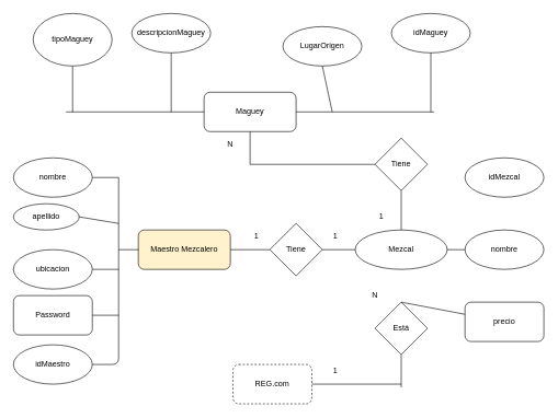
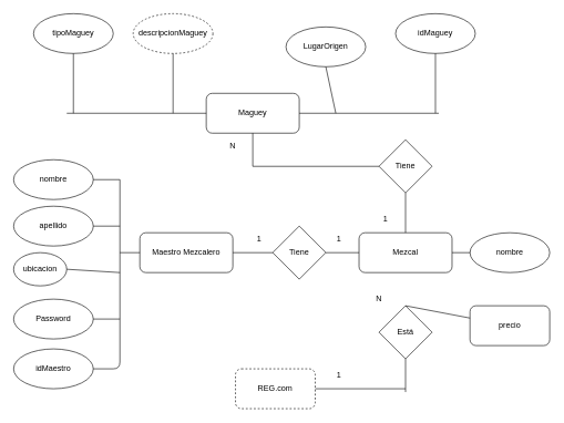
  <mxCell id="0" />
  <mxCell id="1" parent="0" />
  <mxCell id="2" value="&lt;div&gt;Maguey&lt;/div&gt;" style="rounded=1;whiteSpace=wrap;html=1;" parent="1" vertex="1"><mxGeometry x="310" y="140" width="140" height="60" as="geometry" /></mxCell>
- <mxCell id="3" value="&lt;div&gt;tipoMaguey&lt;/div&gt;" style="ellipse;whiteSpace=wrap;html=1;" parent="1" vertex="1"><mxGeometry x="50" y="20" width="120" height="80" as="geometry" /></mxCell>
- <mxCell id="4" value="&lt;div&gt;descripcionMaguey&lt;/div&gt;" style="ellipse;whiteSpace=wrap;html=1;" parent="1" vertex="1"><mxGeometry x="200" y="20" width="120" height="60" as="geometry" /></mxCell>
+ <mxCell id="3" value="&lt;div&gt;tipoMaguey&lt;/div&gt;" style="ellipse;whiteSpace=wrap;html=1;" parent="1" vertex="1"><mxGeometry x="50" y="20" width="120" height="60" as="geometry" /></mxCell>
+ <mxCell id="4" value="&lt;div&gt;descripcionMaguey&lt;/div&gt;" style="ellipse;whiteSpace=wrap;html=1;dashed=1;" parent="1" vertex="1"><mxGeometry x="200" y="20" width="120" height="60" as="geometry" /></mxCell>
  <mxCell id="5" value="LugarOrigen" style="ellipse;whiteSpace=wrap;html=1;" parent="1" vertex="1"><mxGeometry x="430" y="40" width="120" height="60" as="geometry" /></mxCell>
  <mxCell id="6" value="&lt;div&gt;idMaguey&lt;/div&gt;" style="ellipse;whiteSpace=wrap;html=1;" parent="1" vertex="1"><mxGeometry x="595" y="20" width="120" height="60" as="geometry" /></mxCell>
  <mxCell id="7" value="" style="endArrow=none;html=1;exitX=0.5;exitY=1;exitDx=0;exitDy=0;" parent="1" source="6" edge="1"><mxGeometry width="50" height="50" relative="1" as="geometry"><mxPoint x="390" y="240" as="sourcePoint" /><mxPoint x="655" y="170" as="targetPoint" /></mxGeometry></mxCell>
  <mxCell id="8" value="" style="endArrow=none;html=1;exitX=1;exitY=0.5;exitDx=0;exitDy=0;" parent="1" source="2" edge="1"><mxGeometry width="50" height="50" relative="1" as="geometry"><mxPoint x="590" y="169.5" as="sourcePoint" /><mxPoint x="660" y="170" as="targetPoint" /></mxGeometry></mxCell>
  <mxCell id="9" value="" style="endArrow=none;html=1;exitX=0.5;exitY=1;exitDx=0;exitDy=0;" parent="1" source="5" edge="1"><mxGeometry width="50" height="50" relative="1" as="geometry"><mxPoint x="390" y="240" as="sourcePoint" /><mxPoint x="505" y="170" as="targetPoint" /></mxGeometry></mxCell>
  <mxCell id="10" value="" style="endArrow=none;html=1;entryX=0.5;entryY=1;entryDx=0;entryDy=0;" parent="1" target="4" edge="1"><mxGeometry width="50" height="50" relative="1" as="geometry"><mxPoint x="260" y="170" as="sourcePoint" /><mxPoint x="440" y="190" as="targetPoint" /></mxGeometry></mxCell>
  <mxCell id="11" value="" style="endArrow=none;html=1;entryX=0;entryY=0.5;entryDx=0;entryDy=0;" parent="1" target="2" edge="1"><mxGeometry width="50" height="50" relative="1" as="geometry"><mxPoint x="100" y="170" as="sourcePoint" /><mxPoint x="440" y="190" as="targetPoint" /></mxGeometry></mxCell>
  <mxCell id="12" value="" style="endArrow=none;html=1;entryX=0.5;entryY=1;entryDx=0;entryDy=0;" parent="1" target="3" edge="1"><mxGeometry width="50" height="50" relative="1" as="geometry"><mxPoint x="110" y="170" as="sourcePoint" /><mxPoint x="440" y="190" as="targetPoint" /></mxGeometry></mxCell>
- <mxCell id="13" value="Maestro Mezcalero" style="rounded=1;whiteSpace=wrap;html=1;fillColor=#fff2cc;" parent="1" vertex="1"><mxGeometry x="210" y="350" width="140" height="60" as="geometry" /></mxCell>
+ <mxCell id="13" value="Maestro Mezcalero" style="rounded=1;whiteSpace=wrap;html=1;" parent="1" vertex="1"><mxGeometry x="210" y="350" width="140" height="60" as="geometry" /></mxCell>
  <mxCell id="14" value="nombre" style="ellipse;whiteSpace=wrap;html=1;" parent="1" vertex="1"><mxGeometry x="20" y="240" width="120" height="60" as="geometry" /></mxCell>
- <mxCell id="15" value="apellido" style="ellipse;whiteSpace=wrap;html=1;" parent="1" vertex="1"><mxGeometry x="20" y="310" width="100" height="40" as="geometry" /></mxCell>
- <mxCell id="16" value="ubicacion" style="ellipse;whiteSpace=wrap;html=1;" parent="1" vertex="1"><mxGeometry x="20" y="380" width="120" height="60" as="geometry" /></mxCell>
- <mxCell id="17" value="Password" style="whiteSpace=wrap;html=1;rounded=1;" parent="1" vertex="1"><mxGeometry x="20" y="450" width="120" height="60" as="geometry" /></mxCell>
+ <mxCell id="15" value="apellido" style="ellipse;whiteSpace=wrap;html=1;" parent="1" vertex="1"><mxGeometry x="20" y="310" width="120" height="60" as="geometry" /></mxCell>
+ <mxCell id="16" value="ubicacion" style="ellipse;whiteSpace=wrap;html=1;" parent="1" vertex="1"><mxGeometry x="20" y="380" width="80" height="50" as="geometry" /></mxCell>
+ <mxCell id="17" value="Password" style="ellipse;whiteSpace=wrap;html=1;" parent="1" vertex="1"><mxGeometry x="20" y="450" width="120" height="60" as="geometry" /></mxCell>
  <mxCell id="18" value="" style="endArrow=none;html=1;entryX=1;entryY=0.5;entryDx=0;entryDy=0;" parent="1" target="14" edge="1"><mxGeometry width="50" height="50" relative="1" as="geometry"><mxPoint x="180" y="270" as="sourcePoint" /><mxPoint x="400" y="290" as="targetPoint" /></mxGeometry></mxCell>
  <mxCell id="19" value="" style="endArrow=none;html=1;" parent="1" target="17" edge="1"><mxGeometry width="50" height="50" relative="1" as="geometry"><mxPoint x="180" y="480" as="sourcePoint" /><mxPoint x="400" y="290" as="targetPoint" /></mxGeometry></mxCell>
  <mxCell id="20" value="" style="endArrow=none;html=1;" parent="1" edge="1"><mxGeometry width="50" height="50" relative="1" as="geometry"><mxPoint x="180" y="480" as="sourcePoint" /><mxPoint x="180" y="270" as="targetPoint" /></mxGeometry></mxCell>
  <mxCell id="21" value="" style="endArrow=none;html=1;entryX=1;entryY=0.5;entryDx=0;entryDy=0;" parent="1" target="15" edge="1"><mxGeometry width="50" height="50" relative="1" as="geometry"><mxPoint x="180" y="340" as="sourcePoint" /><mxPoint x="400" y="290" as="targetPoint" /></mxGeometry></mxCell>
  <mxCell id="22" value="" style="endArrow=none;html=1;entryX=1;entryY=0.5;entryDx=0;entryDy=0;" parent="1" target="16" edge="1"><mxGeometry width="50" height="50" relative="1" as="geometry"><mxPoint x="180" y="410" as="sourcePoint" /><mxPoint x="400" y="290" as="targetPoint" /></mxGeometry></mxCell>
  <mxCell id="23" value="" style="endArrow=none;html=1;exitX=0;exitY=0.5;exitDx=0;exitDy=0;" parent="1" source="13" edge="1"><mxGeometry width="50" height="50" relative="1" as="geometry"><mxPoint x="350" y="340" as="sourcePoint" /><mxPoint x="180" y="380" as="targetPoint" /></mxGeometry></mxCell>
- <mxCell id="24" value="&lt;div&gt;Mezcal&lt;/div&gt;" style="ellipse;whiteSpace=wrap;html=1;" parent="1" vertex="1"><mxGeometry x="540" y="350" width="140" height="60" as="geometry" /></mxCell>
+ <mxCell id="24" value="&lt;div&gt;Mezcal&lt;/div&gt;" style="rounded=1;whiteSpace=wrap;html=1;" parent="1" vertex="1"><mxGeometry x="540" y="350" width="140" height="60" as="geometry" /></mxCell>
  <mxCell id="25" value="&lt;div&gt;Tiene&lt;/div&gt;" style="rhombus;whiteSpace=wrap;html=1;" parent="1" vertex="1"><mxGeometry x="570" y="210" width="80" height="80" as="geometry" /></mxCell>
  <mxCell id="26" value="" style="endArrow=none;html=1;entryX=0;entryY=0.5;entryDx=0;entryDy=0;" parent="1" target="25" edge="1"><mxGeometry width="50" height="50" relative="1" as="geometry"><mxPoint x="380" y="250" as="sourcePoint" /><mxPoint x="370" y="340" as="targetPoint" /></mxGeometry></mxCell>
  <mxCell id="27" value="" style="endArrow=none;html=1;entryX=0.5;entryY=1;entryDx=0;entryDy=0;" parent="1" target="2" edge="1"><mxGeometry width="50" height="50" relative="1" as="geometry"><mxPoint x="380" y="250" as="sourcePoint" /><mxPoint x="370" y="340" as="targetPoint" /></mxGeometry></mxCell>
  <mxCell id="28" value="" style="endArrow=none;html=1;entryX=0.5;entryY=1;entryDx=0;entryDy=0;exitX=0.5;exitY=0;exitDx=0;exitDy=0;" parent="1" source="24" target="25" edge="1"><mxGeometry width="50" height="50" relative="1" as="geometry"><mxPoint x="320" y="390" as="sourcePoint" /><mxPoint x="370" y="340" as="targetPoint" /></mxGeometry></mxCell>
  <mxCell id="29" value="1" style="text;html=1;strokeColor=none;fillColor=none;align=center;verticalAlign=middle;whiteSpace=wrap;rounded=0;" parent="1" vertex="1"><mxGeometry x="560" y="320" width="40" height="20" as="geometry" /></mxCell>
  <mxCell id="30" value="N" style="text;html=1;strokeColor=none;fillColor=none;align=center;verticalAlign=middle;whiteSpace=wrap;rounded=0;" parent="1" vertex="1"><mxGeometry x="330" y="210" width="40" height="20" as="geometry" /></mxCell>
  <mxCell id="31" value="&lt;div&gt;Tiene&lt;/div&gt;" style="rhombus;whiteSpace=wrap;html=1;" parent="1" vertex="1"><mxGeometry x="410" y="340" width="80" height="80" as="geometry" /></mxCell>
  <mxCell id="32" value="" style="endArrow=none;html=1;entryX=0;entryY=0.5;entryDx=0;entryDy=0;exitX=1;exitY=0.5;exitDx=0;exitDy=0;" parent="1" source="13" target="31" edge="1"><mxGeometry width="50" height="50" relative="1" as="geometry"><mxPoint x="320" y="390" as="sourcePoint" /><mxPoint x="370" y="340" as="targetPoint" /></mxGeometry></mxCell>
  <mxCell id="33" value="" style="endArrow=none;html=1;entryX=0;entryY=0.5;entryDx=0;entryDy=0;exitX=1;exitY=0.5;exitDx=0;exitDy=0;" parent="1" source="31" target="24" edge="1"><mxGeometry width="50" height="50" relative="1" as="geometry"><mxPoint x="320" y="390" as="sourcePoint" /><mxPoint x="370" y="340" as="targetPoint" /></mxGeometry></mxCell>
  <mxCell id="34" value="1" style="text;html=1;strokeColor=none;fillColor=none;align=center;verticalAlign=middle;whiteSpace=wrap;rounded=0;" parent="1" vertex="1"><mxGeometry x="490" y="350" width="40" height="20" as="geometry" /></mxCell>
  <mxCell id="35" value="1" style="text;html=1;strokeColor=none;fillColor=none;align=center;verticalAlign=middle;whiteSpace=wrap;rounded=0;" parent="1" vertex="1"><mxGeometry x="370" y="350" width="40" height="20" as="geometry" /></mxCell>
  <mxCell id="36" value="precio" style="whiteSpace=wrap;html=1;rounded=1;" parent="1" vertex="1"><mxGeometry x="707" y="460" width="120" height="60" as="geometry" /></mxCell>
  <mxCell id="37" value="REG.com" style="rounded=1;whiteSpace=wrap;html=1;dashed=1;" parent="1" vertex="1"><mxGeometry x="354" y="555" width="120" height="60" as="geometry" /></mxCell>
  <mxCell id="38" value="Está" style="rhombus;whiteSpace=wrap;html=1;" parent="1" vertex="1"><mxGeometry x="570" y="460" width="80" height="80" as="geometry" /></mxCell>
  <mxCell id="39" value="" style="endArrow=none;html=1;exitX=1;exitY=0.5;exitDx=0;exitDy=0;" parent="1" source="37" edge="1"><mxGeometry width="50" height="50" relative="1" as="geometry"><mxPoint x="390" y="540" as="sourcePoint" /><mxPoint x="610" y="585" as="targetPoint" /></mxGeometry></mxCell>
  <mxCell id="40" value="" style="endArrow=none;html=1;entryX=0.5;entryY=1;entryDx=0;entryDy=0;" parent="1" target="38" edge="1"><mxGeometry width="50" height="50" relative="1" as="geometry"><mxPoint x="610" y="590" as="sourcePoint" /><mxPoint x="440" y="490" as="targetPoint" /></mxGeometry></mxCell>
  <mxCell id="41" value="" style="endArrow=none;html=1;exitX=0.5;exitY=0;exitDx=0;exitDy=0;" parent="1" source="38" target="36" edge="1"><mxGeometry width="50" height="50" relative="1" as="geometry"><mxPoint x="617" y="450" as="sourcePoint" /><mxPoint x="610" y="440" as="targetPoint" /></mxGeometry></mxCell>
  <mxCell id="42" value="1" style="text;html=1;strokeColor=none;fillColor=none;align=center;verticalAlign=middle;whiteSpace=wrap;rounded=0;" parent="1" vertex="1"><mxGeometry x="490" y="555" width="40" height="20" as="geometry" /></mxCell>
  <mxCell id="43" value="N" style="text;html=1;strokeColor=none;fillColor=none;align=center;verticalAlign=middle;whiteSpace=wrap;rounded=0;" parent="1" vertex="1"><mxGeometry x="550" y="440" width="40" height="20" as="geometry" /></mxCell>
  <mxCell id="44" value="&lt;div&gt;idMaestro&lt;/div&gt;" style="ellipse;whiteSpace=wrap;html=1;" vertex="1" parent="1"><mxGeometry x="20" y="525" width="120" height="60" as="geometry" /></mxCell>
  <mxCell id="45" value="" style="endArrow=none;html=1;exitX=1;exitY=0.5;exitDx=0;exitDy=0;" edge="1" parent="1" source="44"><mxGeometry width="50" height="50" relative="1" as="geometry"><mxPoint x="390" y="440" as="sourcePoint" /><mxPoint x="180" y="480" as="targetPoint" /><Array as="points"><mxPoint x="180" y="555" /></Array></mxGeometry></mxCell>
- <mxCell id="46" value="&lt;div&gt;idMezcal&lt;/div&gt;" style="ellipse;whiteSpace=wrap;html=1;" vertex="1" parent="1"><mxGeometry x="707" y="240" width="120" height="60" as="geometry" /></mxCell>
  <mxCell id="47" value="" style="endArrow=none;html=1;entryX=1;entryY=0.5;entryDx=0;entryDy=0;" edge="1" parent="1" target="24"><mxGeometry width="50" height="50" relative="1" as="geometry"><mxPoint x="710" y="380" as="sourcePoint" /><mxPoint x="440" y="290" as="targetPoint" /></mxGeometry></mxCell>
  <mxCell id="48" value="nombre" style="ellipse;whiteSpace=wrap;html=1;" vertex="1" parent="1"><mxGeometry x="707" y="350" width="120" height="60" as="geometry" /></mxCell>
